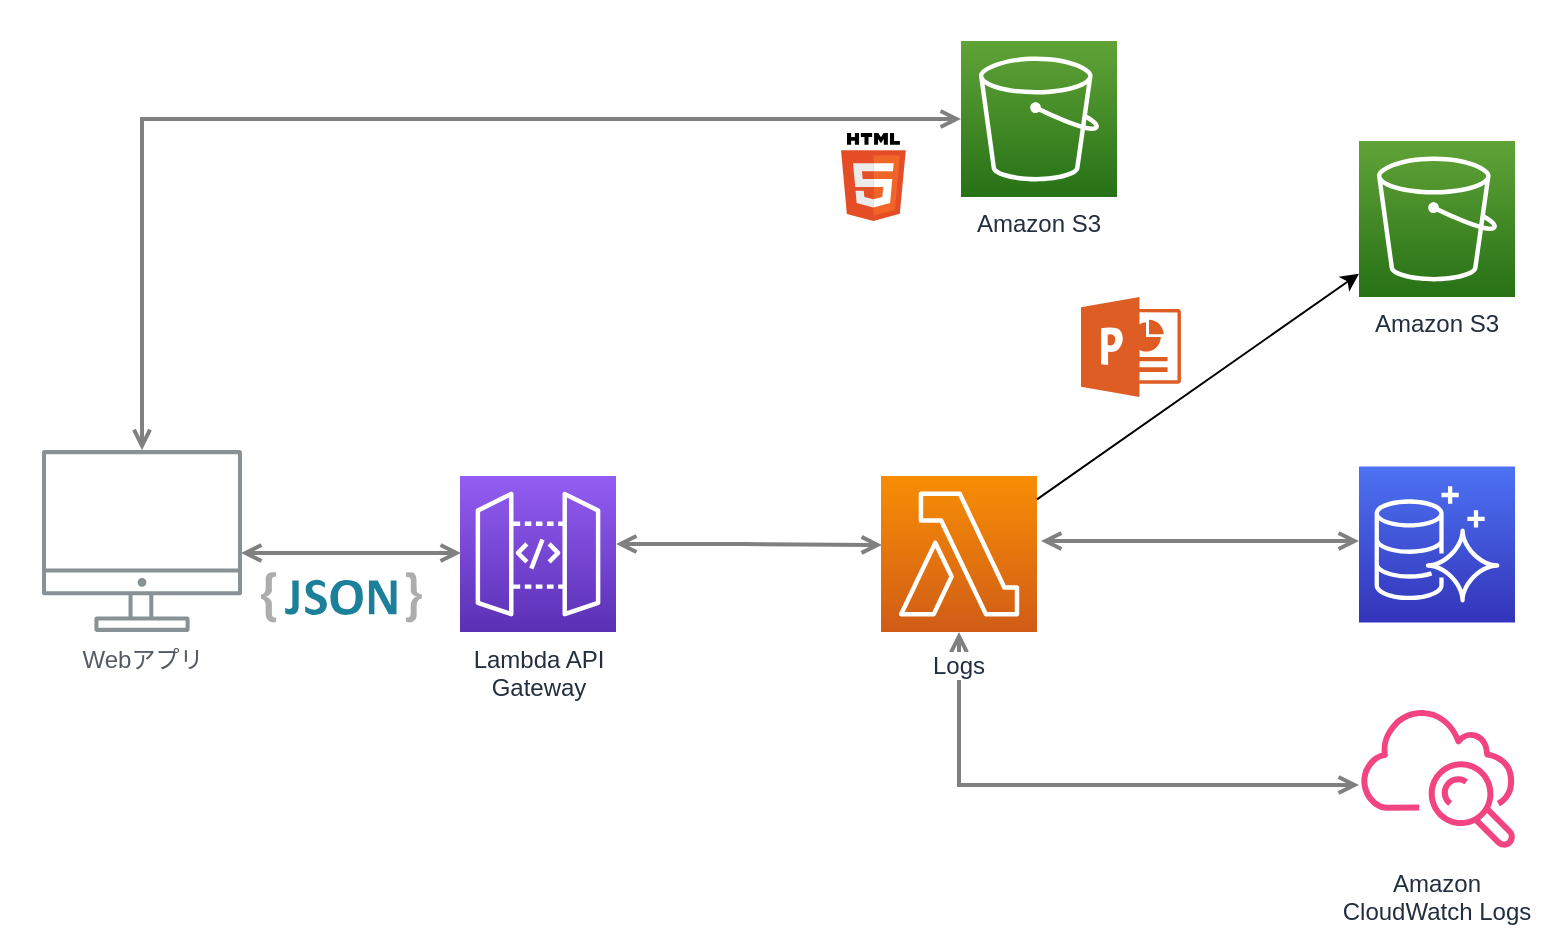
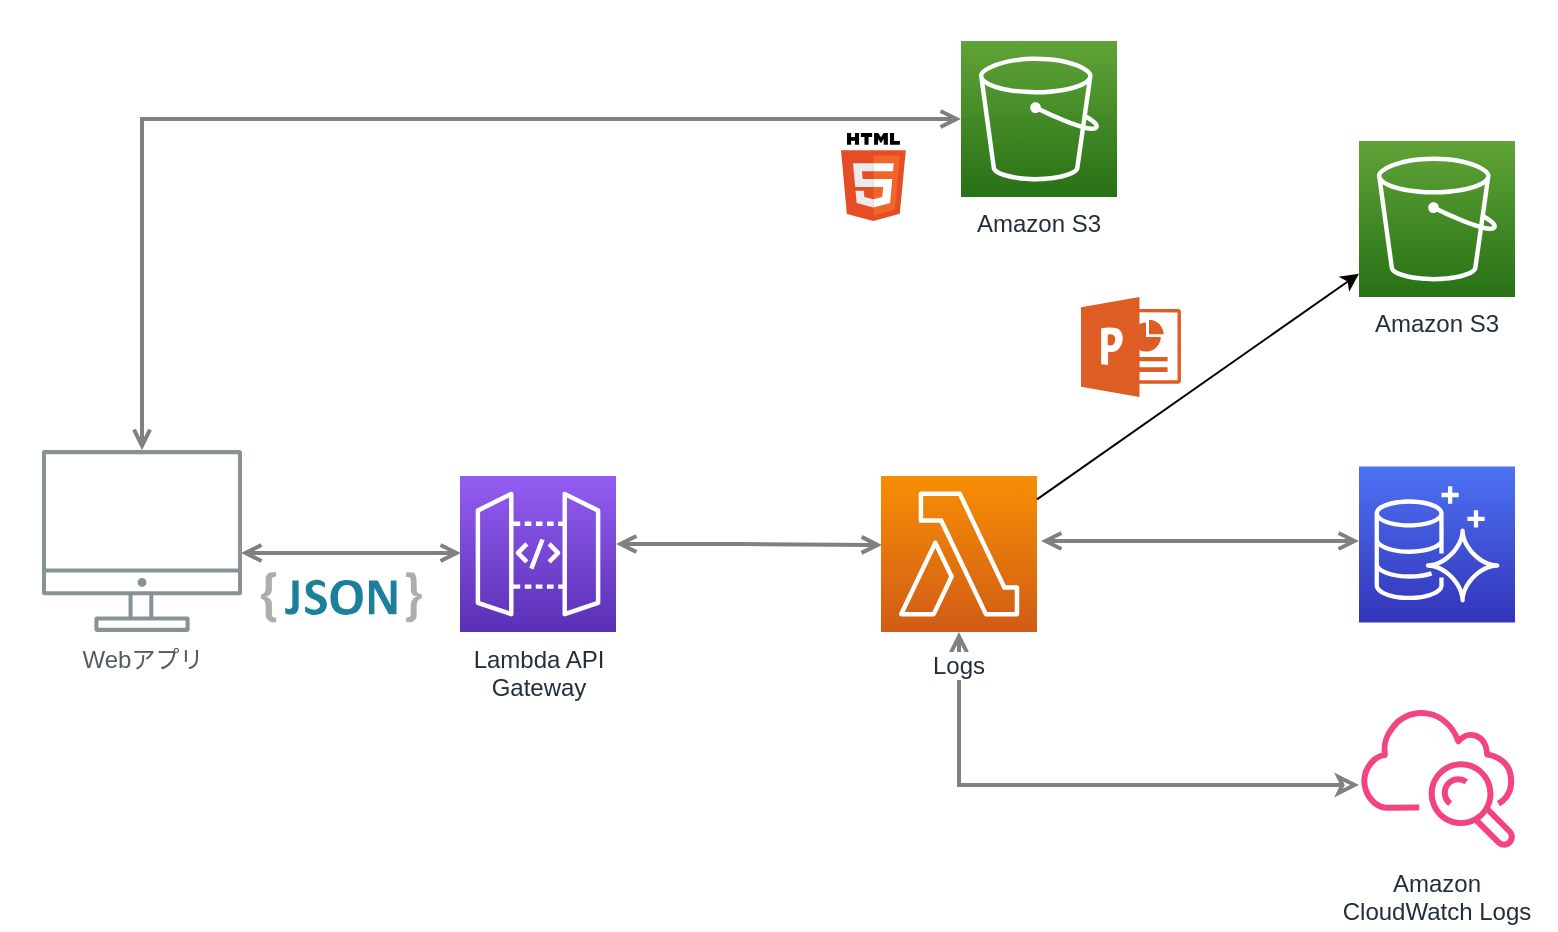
  <mxCell id="0" />
  <mxCell id="1" parent="0" />
  <mxCell id="2" style="edgeStyle=orthogonalEdgeStyle;rounded=0;orthogonalLoop=1;jettySize=auto;html=1;startArrow=open;startFill=0;endArrow=open;endFill=0;strokeWidth=2;strokeColor=#808080;" parent="1" edge="1"><mxGeometry relative="1" as="geometry"><Array as="points" /><mxPoint x="520" y="270" as="sourcePoint" /><mxPoint x="679" y="270" as="targetPoint" /></mxGeometry></mxCell>
  <mxCell id="3" style="edgeStyle=orthogonalEdgeStyle;rounded=0;orthogonalLoop=1;jettySize=auto;html=1;startArrow=open;startFill=0;endArrow=open;endFill=0;strokeWidth=2;strokeColor=#808080;" parent="1" source="5" edge="1"><mxGeometry relative="1" as="geometry"><mxPoint x="317.5" y="286.5" as="sourcePoint" /><mxPoint x="440.5" y="272" as="targetPoint" /><Array as="points"><mxPoint x="370.5" y="271.5" /><mxPoint x="370.5" y="271.5" /></Array></mxGeometry></mxCell>
  <mxCell id="4" value="Webアプリ" style="outlineConnect=0;gradientColor=none;fontColor=#545B64;strokeColor=none;fillColor=#879196;dashed=0;verticalLabelPosition=bottom;verticalAlign=top;align=center;html=1;fontSize=12;fontStyle=0;aspect=fixed;shape=mxgraph.aws4.illustration_desktop;pointerEvents=1;labelBackgroundColor=#ffffff;" parent="1" vertex="1"><mxGeometry x="20.5" y="224.5" width="100" height="91" as="geometry" /></mxCell>
  <mxCell id="5" value="Lambda API&lt;br&gt;Gateway&lt;br&gt;" style="outlineConnect=0;fontColor=#232F3E;gradientColor=#945DF2;gradientDirection=north;fillColor=#5A30B5;strokeColor=#ffffff;dashed=0;verticalLabelPosition=bottom;verticalAlign=top;align=center;html=1;fontSize=12;fontStyle=0;aspect=fixed;shape=mxgraph.aws4.resourceIcon;resIcon=mxgraph.aws4.api_gateway;labelBackgroundColor=#ffffff;" parent="1" vertex="1"><mxGeometry x="229.5" y="237.5" width="78" height="78" as="geometry" /></mxCell>
  <mxCell id="6" value="Amazon&lt;br&gt;CloudWatch Logs&lt;br&gt;" style="outlineConnect=0;fontColor=#232F3E;gradientColor=none;gradientDirection=north;fillColor=#F34482;strokeColor=none;dashed=0;verticalLabelPosition=bottom;verticalAlign=top;align=center;html=1;fontSize=12;fontStyle=0;aspect=fixed;shape=mxgraph.aws4.cloudwatch;labelBackgroundColor=#ffffff;" parent="1" vertex="1"><mxGeometry x="679" y="350" width="78" height="78" as="geometry" /></mxCell>
  <mxCell id="7" style="edgeStyle=orthogonalEdgeStyle;rounded=0;orthogonalLoop=1;jettySize=auto;html=1;startArrow=open;startFill=0;endArrow=open;endFill=0;strokeWidth=2;strokeColor=#808080;" parent="1" edge="1"><mxGeometry relative="1" as="geometry"><mxPoint x="120" y="276" as="sourcePoint" /><mxPoint x="230" y="276" as="targetPoint" /><Array as="points"><mxPoint x="182.5" y="275.5" /><mxPoint x="182.5" y="275.5" /></Array></mxGeometry></mxCell>
  <mxCell id="8" value="Amazon S3" style="outlineConnect=0;fontColor=#232F3E;gradientColor=#60A337;gradientDirection=north;fillColor=#277116;strokeColor=#ffffff;dashed=0;verticalLabelPosition=bottom;verticalAlign=top;align=center;html=1;fontSize=12;fontStyle=0;aspect=fixed;shape=mxgraph.aws4.resourceIcon;resIcon=mxgraph.aws4.s3;labelBackgroundColor=#ffffff;" parent="1" vertex="1"><mxGeometry x="480" y="20" width="78" height="78" as="geometry" /></mxCell>
  <mxCell id="9" value="Amazon S3" style="outlineConnect=0;fontColor=#232F3E;gradientColor=#60A337;gradientDirection=north;fillColor=#277116;strokeColor=#ffffff;dashed=0;verticalLabelPosition=bottom;verticalAlign=top;align=center;html=1;fontSize=12;fontStyle=0;aspect=fixed;shape=mxgraph.aws4.resourceIcon;resIcon=mxgraph.aws4.s3;labelBackgroundColor=#ffffff;" parent="1" vertex="1"><mxGeometry x="679" y="70" width="78" height="78" as="geometry" /></mxCell>
  <mxCell id="10" value="" style="dashed=0;outlineConnect=0;html=1;align=center;labelPosition=center;verticalLabelPosition=bottom;verticalAlign=top;shape=mxgraph.weblogos.json_2" parent="1" vertex="1"><mxGeometry x="130" y="285.5" width="80.4" height="25.2" as="geometry" /></mxCell>
- <mxCell id="11" style="edgeStyle=orthogonalEdgeStyle;rounded=0;orthogonalLoop=1;jettySize=auto;html=1;startArrow=open;startFill=0;endArrow=open;endFill=0;strokeWidth=2;strokeColor=#808080;" parent="1" source="12" target="6" edge="1"><mxGeometry relative="1" as="geometry"><Array as="points"><mxPoint x="479" y="392" /><mxPoint x="710" y="392" /><mxPoint x="710" y="399" /></Array><mxPoint x="518" y="392" as="sourcePoint" /><mxPoint x="710" y="380" as="targetPoint" /></mxGeometry></mxCell>
+ <mxCell id="11" style="edgeStyle=orthogonalEdgeStyle;rounded=0;orthogonalLoop=1;jettySize=auto;html=1;startArrow=open;startFill=0;endArrow=classic;endFill=0;strokeWidth=2;strokeColor=#808080;" parent="1" source="12" target="6" edge="1"><mxGeometry relative="1" as="geometry"><Array as="points"><mxPoint x="479" y="392" /><mxPoint x="710" y="392" /><mxPoint x="710" y="399" /></Array><mxPoint x="518" y="392" as="sourcePoint" /><mxPoint x="710" y="380" as="targetPoint" /></mxGeometry></mxCell>
  <mxCell id="12" value="Logs" style="outlineConnect=0;fontColor=#232F3E;gradientColor=#F78E04;gradientDirection=north;fillColor=#D05C17;strokeColor=#ffffff;dashed=0;verticalLabelPosition=bottom;verticalAlign=top;align=center;html=1;fontSize=12;fontStyle=0;aspect=fixed;shape=mxgraph.aws4.resourceIcon;resIcon=mxgraph.aws4.lambda;labelBackgroundColor=#ffffff;spacingTop=3;" parent="1" vertex="1"><mxGeometry x="440" y="237.5" width="78" height="78" as="geometry" /></mxCell>
  <mxCell id="13" value="" style="endArrow=classic;html=1;" parent="1" source="12" target="9" edge="1"><mxGeometry width="50" height="50" relative="1" as="geometry"><mxPoint x="649.5" y="130.004" as="sourcePoint" /><mxPoint x="330" y="295.034" as="targetPoint" /></mxGeometry></mxCell>
  <mxCell id="14" value="" style="aspect=fixed;pointerEvents=1;shadow=0;dashed=0;html=1;strokeColor=none;labelPosition=center;verticalLabelPosition=bottom;verticalAlign=top;align=center;shape=mxgraph.mscae.other.powerpoint;fillColor=#DE5D24;" parent="1" vertex="1"><mxGeometry x="540" y="148" width="50" height="50" as="geometry" /></mxCell>
  <mxCell id="15" style="edgeStyle=orthogonalEdgeStyle;rounded=0;orthogonalLoop=1;jettySize=auto;html=1;startArrow=open;startFill=0;endArrow=open;endFill=0;strokeWidth=2;strokeColor=#808080;" parent="1" target="8" edge="1" source="4"><mxGeometry relative="1" as="geometry"><mxPoint x="330" y="59" as="sourcePoint" /><mxPoint x="440" y="90" as="targetPoint" /><Array as="points"><mxPoint x="71" y="59" /></Array></mxGeometry></mxCell>
  <mxCell id="16" value="" style="outlineConnect=0;fontColor=#232F3E;gradientColor=#4D72F3;gradientDirection=north;fillColor=#3334B9;strokeColor=#ffffff;dashed=0;verticalLabelPosition=bottom;verticalAlign=top;align=center;html=1;fontSize=12;fontStyle=0;aspect=fixed;shape=mxgraph.aws4.resourceIcon;resIcon=mxgraph.aws4.aurora;" parent="1" vertex="1"><mxGeometry x="679" y="232.7" width="78" height="78" as="geometry" /></mxCell>
  <mxCell id="17" value="" style="dashed=0;outlineConnect=0;html=1;align=center;labelPosition=center;verticalLabelPosition=bottom;verticalAlign=top;shape=mxgraph.weblogos.html5" parent="1" vertex="1"><mxGeometry x="420" y="66" width="32.4" height="44" as="geometry" /></mxCell>
